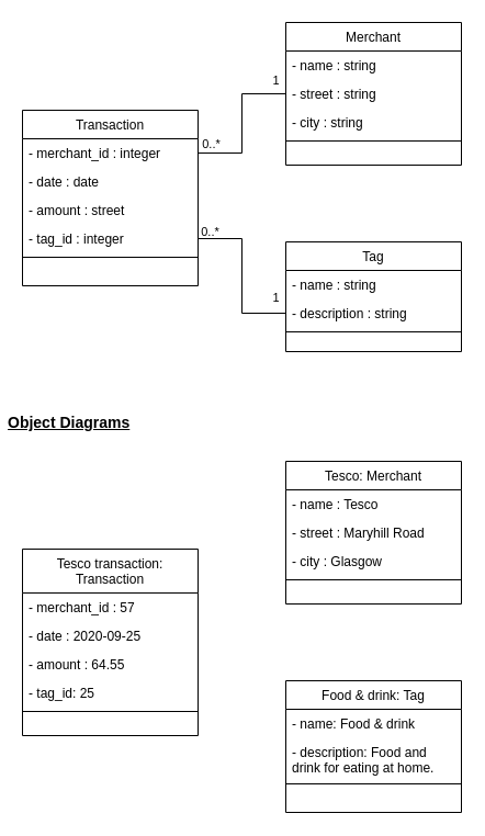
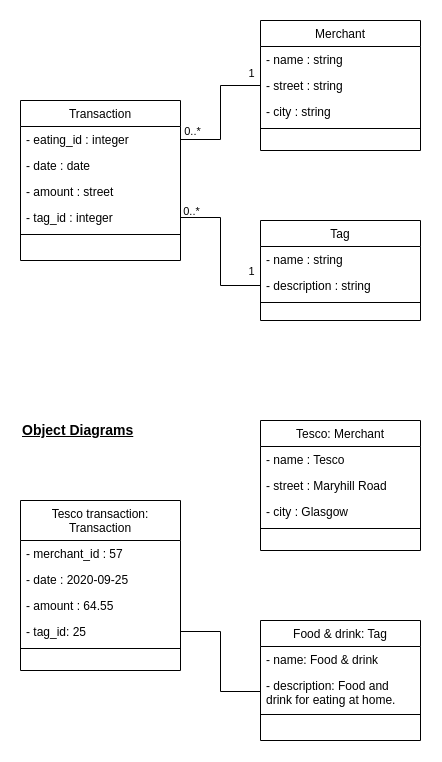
  <mxCell id="0" />
  <mxCell id="1" parent="0" />
  <mxCell id="2" value="" style="endArrow=none;endSize=10;endFill=0;shadow=0;strokeWidth=1;rounded=0;edgeStyle=elbowEdgeStyle;entryX=1;entryY=0.5;entryDx=0;entryDy=0;exitX=0;exitY=0.5;exitDx=0;exitDy=0;" parent="1" source="15" target="21" edge="1"><mxGeometry width="160" relative="1" as="geometry"><mxPoint x="30" y="353" as="sourcePoint" /><mxPoint x="130" y="251" as="targetPoint" /><Array as="points"><mxPoint x="220" y="250" /></Array></mxGeometry></mxCell>
  <mxCell id="3" value="1" style="edgeLabel;html=1;align=center;verticalAlign=middle;resizable=0;points=[];labelBackgroundColor=none;" vertex="1" connectable="0" parent="2"><mxGeometry x="0.797" relative="1" as="geometry"><mxPoint x="55" y="53" as="offset" /></mxGeometry></mxCell>
  <mxCell id="4" value="0..*" style="edgeLabel;html=1;align=center;verticalAlign=middle;resizable=0;points=[];labelBackgroundColor=none;" vertex="1" connectable="0" parent="2"><mxGeometry x="0.824" relative="1" as="geometry"><mxPoint x="-3" y="-7" as="offset" /></mxGeometry></mxCell>
  <mxCell id="5" value="" style="endArrow=none;endSize=10;endFill=0;shadow=0;strokeWidth=1;rounded=0;edgeStyle=elbowEdgeStyle;entryX=1;entryY=0.5;entryDx=0;entryDy=0;exitX=0;exitY=0.5;exitDx=0;exitDy=0;" parent="1" source="10" target="18" edge="1"><mxGeometry width="160" relative="1" as="geometry"><mxPoint x="30" y="213" as="sourcePoint" /><mxPoint x="200" y="130" as="targetPoint" /><Array as="points"><mxPoint x="220" y="110" /></Array></mxGeometry></mxCell>
  <mxCell id="6" value="1" style="edgeLabel;html=1;align=center;verticalAlign=middle;resizable=0;points=[];labelBackgroundColor=none;" vertex="1" connectable="0" parent="5"><mxGeometry x="-0.831" relative="1" as="geometry"><mxPoint x="1.33" y="-13" as="offset" /></mxGeometry></mxCell>
  <mxCell id="7" value="0..*" style="edgeLabel;html=1;align=center;verticalAlign=middle;resizable=0;points=[];labelBackgroundColor=none;" vertex="1" connectable="0" parent="5"><mxGeometry x="0.841" y="-1" relative="1" as="geometry"><mxPoint y="-8" as="offset" /></mxGeometry></mxCell>
  <mxCell id="8" value="Merchant" style="swimlane;fontStyle=0;align=center;verticalAlign=top;childLayout=stackLayout;horizontal=1;startSize=26;horizontalStack=0;resizeParent=1;resizeLast=0;collapsible=1;marginBottom=0;rounded=0;shadow=0;strokeWidth=1;" parent="1" vertex="1"><mxGeometry x="260" y="20" width="160" height="130" as="geometry"><mxRectangle x="440" y="40" width="170" height="26" as="alternateBounds" /></mxGeometry></mxCell>
  <mxCell id="9" value="- name : string" style="text;align=left;verticalAlign=top;spacingLeft=4;spacingRight=4;overflow=hidden;rotatable=0;points=[[0,0.5],[1,0.5]];portConstraint=eastwest;" parent="8" vertex="1"><mxGeometry y="26" width="160" height="26" as="geometry" /></mxCell>
  <mxCell id="10" value="- street : string" style="text;align=left;verticalAlign=top;spacingLeft=4;spacingRight=4;overflow=hidden;rotatable=0;points=[[0,0.5],[1,0.5]];portConstraint=eastwest;" parent="8" vertex="1"><mxGeometry y="52" width="160" height="26" as="geometry" /></mxCell>
  <mxCell id="11" value="- city : string" style="text;align=left;verticalAlign=top;spacingLeft=4;spacingRight=4;overflow=hidden;rotatable=0;points=[[0,0.5],[1,0.5]];portConstraint=eastwest;" parent="8" vertex="1"><mxGeometry y="78" width="160" height="26" as="geometry" /></mxCell>
  <mxCell id="12" value="" style="line;html=1;strokeWidth=1;align=left;verticalAlign=middle;spacingTop=-1;spacingLeft=3;spacingRight=3;rotatable=0;labelPosition=right;points=[];portConstraint=eastwest;" parent="8" vertex="1"><mxGeometry y="104" width="160" height="8" as="geometry" /></mxCell>
  <mxCell id="13" value="Tag" style="swimlane;fontStyle=0;align=center;verticalAlign=top;childLayout=stackLayout;horizontal=1;startSize=26;horizontalStack=0;resizeParent=1;resizeLast=0;collapsible=1;marginBottom=0;rounded=0;shadow=0;strokeWidth=1;" parent="1" vertex="1"><mxGeometry x="260" y="220" width="160" height="100" as="geometry"><mxRectangle x="440" y="240" width="170" height="26" as="alternateBounds" /></mxGeometry></mxCell>
  <mxCell id="14" value="- name : string" style="text;align=left;verticalAlign=top;spacingLeft=4;spacingRight=4;overflow=hidden;rotatable=0;points=[[0,0.5],[1,0.5]];portConstraint=eastwest;" parent="13" vertex="1"><mxGeometry y="26" width="160" height="26" as="geometry" /></mxCell>
  <mxCell id="15" value="- description : string" style="text;align=left;verticalAlign=top;spacingLeft=4;spacingRight=4;overflow=hidden;rotatable=0;points=[[0,0.5],[1,0.5]];portConstraint=eastwest;" parent="13" vertex="1"><mxGeometry y="52" width="160" height="26" as="geometry" /></mxCell>
  <mxCell id="16" value="" style="line;html=1;strokeWidth=1;align=left;verticalAlign=middle;spacingTop=-1;spacingLeft=3;spacingRight=3;rotatable=0;labelPosition=right;points=[];portConstraint=eastwest;" parent="13" vertex="1"><mxGeometry y="78" width="160" height="8" as="geometry" /></mxCell>
  <mxCell id="17" value="Transaction" style="swimlane;fontStyle=0;align=center;verticalAlign=top;childLayout=stackLayout;horizontal=1;startSize=26;horizontalStack=0;resizeParent=1;resizeLast=0;collapsible=1;marginBottom=0;rounded=0;shadow=0;strokeWidth=1;" parent="1" vertex="1"><mxGeometry x="20" y="100" width="160" height="160" as="geometry"><mxRectangle x="200" y="120" width="160" height="26" as="alternateBounds" /></mxGeometry></mxCell>
- <mxCell id="18" value="- merchant_id : integer" style="text;align=left;verticalAlign=top;spacingLeft=4;spacingRight=4;overflow=hidden;rotatable=0;points=[[0,0.5],[1,0.5]];portConstraint=eastwest;" parent="17" vertex="1"><mxGeometry y="26" width="160" height="26" as="geometry" /></mxCell>
+ <mxCell id="18" value="- eating_id : integer" style="text;align=left;verticalAlign=top;spacingLeft=4;spacingRight=4;overflow=hidden;rotatable=0;points=[[0,0.5],[1,0.5]];portConstraint=eastwest;" parent="17" vertex="1"><mxGeometry y="26" width="160" height="26" as="geometry" /></mxCell>
  <mxCell id="19" value="- date : date " style="text;align=left;verticalAlign=top;spacingLeft=4;spacingRight=4;overflow=hidden;rotatable=0;points=[[0,0.5],[1,0.5]];portConstraint=eastwest;rounded=0;shadow=0;html=0;" parent="17" vertex="1"><mxGeometry y="52" width="160" height="26" as="geometry" /></mxCell>
  <mxCell id="20" value="- amount : street" style="text;align=left;verticalAlign=top;spacingLeft=4;spacingRight=4;overflow=hidden;rotatable=0;points=[[0,0.5],[1,0.5]];portConstraint=eastwest;rounded=0;shadow=0;html=0;" parent="17" vertex="1"><mxGeometry y="78" width="160" height="26" as="geometry" /></mxCell>
  <mxCell id="21" value="- tag_id : integer" style="text;align=left;verticalAlign=top;spacingLeft=4;spacingRight=4;overflow=hidden;rotatable=0;points=[[0,0.5],[1,0.5]];portConstraint=eastwest;rounded=0;shadow=0;html=0;" parent="17" vertex="1"><mxGeometry y="104" width="160" height="26" as="geometry" /></mxCell>
  <mxCell id="22" value="" style="line;html=1;strokeWidth=1;align=left;verticalAlign=middle;spacingTop=-1;spacingLeft=3;spacingRight=3;rotatable=0;labelPosition=right;points=[];portConstraint=eastwest;" parent="17" vertex="1"><mxGeometry y="130" width="160" height="8" as="geometry" /></mxCell>
- <mxCell id="24" value="Object Diagrams" style="text;html=1;strokeColor=none;fillColor=none;align=left;verticalAlign=middle;whiteSpace=wrap;rounded=0;fontStyle=5;fontSize=14;" parent="1" vertex="1"><mxGeometry x="5" y="375" width="130" height="20" as="geometry" /></mxCell>
+ <mxCell id="23" value="" style="endArrow=none;endSize=10;endFill=0;shadow=0;strokeWidth=1;rounded=0;edgeStyle=elbowEdgeStyle;entryX=1;entryY=0.5;entryDx=0;entryDy=0;exitX=0;exitY=0.5;exitDx=0;exitDy=0;" parent="1" source="32" target="38" edge="1"><mxGeometry width="160" relative="1" as="geometry"><mxPoint x="30" y="753" as="sourcePoint" /><mxPoint x="130" y="651" as="targetPoint" /><Array as="points"><mxPoint x="220" y="650" /></Array></mxGeometry></mxCell>
+ <mxCell id="24" value="Object Diagrams" style="text;html=1;strokeColor=none;fillColor=none;align=left;verticalAlign=middle;whiteSpace=wrap;rounded=0;fontStyle=5;fontSize=14;" parent="1" vertex="1"><mxGeometry x="20" y="420" width="130" height="20" as="geometry" /></mxCell>
  <mxCell id="25" value="Tesco: Merchant" style="swimlane;fontStyle=0;align=center;verticalAlign=top;childLayout=stackLayout;horizontal=1;startSize=26;horizontalStack=0;resizeParent=1;resizeLast=0;collapsible=1;marginBottom=0;rounded=0;shadow=0;strokeWidth=1;" parent="1" vertex="1"><mxGeometry x="260" y="420" width="160" height="130" as="geometry"><mxRectangle x="340" y="380" width="170" height="26" as="alternateBounds" /></mxGeometry></mxCell>
  <mxCell id="26" value="- name : Tesco" style="text;align=left;verticalAlign=top;spacingLeft=4;spacingRight=4;overflow=hidden;rotatable=0;points=[[0,0.5],[1,0.5]];portConstraint=eastwest;" parent="25" vertex="1"><mxGeometry y="26" width="160" height="26" as="geometry" /></mxCell>
  <mxCell id="27" value="- street : Maryhill Road" style="text;align=left;verticalAlign=top;spacingLeft=4;spacingRight=4;overflow=hidden;rotatable=0;points=[[0,0.5],[1,0.5]];portConstraint=eastwest;" parent="25" vertex="1"><mxGeometry y="52" width="160" height="26" as="geometry" /></mxCell>
  <mxCell id="28" value="- city : Glasgow" style="text;align=left;verticalAlign=top;spacingLeft=4;spacingRight=4;overflow=hidden;rotatable=0;points=[[0,0.5],[1,0.5]];portConstraint=eastwest;" parent="25" vertex="1"><mxGeometry y="78" width="160" height="26" as="geometry" /></mxCell>
  <mxCell id="29" value="" style="line;html=1;strokeWidth=1;align=left;verticalAlign=middle;spacingTop=-1;spacingLeft=3;spacingRight=3;rotatable=0;labelPosition=right;points=[];portConstraint=eastwest;" parent="25" vertex="1"><mxGeometry y="104" width="160" height="8" as="geometry" /></mxCell>
  <mxCell id="30" value="Food &amp; drink: Tag" style="swimlane;fontStyle=0;align=center;verticalAlign=top;childLayout=stackLayout;horizontal=1;startSize=26;horizontalStack=0;resizeParent=1;resizeLast=0;collapsible=1;marginBottom=0;rounded=0;shadow=0;strokeWidth=1;" parent="1" vertex="1"><mxGeometry x="260" y="620" width="160" height="120" as="geometry"><mxRectangle x="340" y="380" width="170" height="26" as="alternateBounds" /></mxGeometry></mxCell>
  <mxCell id="31" value="- name: Food &amp; drink" style="text;align=left;verticalAlign=top;spacingLeft=4;spacingRight=4;overflow=hidden;rotatable=0;points=[[0,0.5],[1,0.5]];portConstraint=eastwest;" parent="30" vertex="1"><mxGeometry y="26" width="160" height="26" as="geometry" /></mxCell>
  <mxCell id="32" value="- description: Food and drink for eating at home." style="text;align=left;verticalAlign=top;spacingLeft=4;spacingRight=4;overflow=hidden;rotatable=0;points=[[0,0.5],[1,0.5]];portConstraint=eastwest;whiteSpace=wrap;" parent="30" vertex="1"><mxGeometry y="52" width="160" height="38" as="geometry" /></mxCell>
  <mxCell id="33" value="" style="line;html=1;strokeWidth=1;align=left;verticalAlign=middle;spacingTop=-1;spacingLeft=3;spacingRight=3;rotatable=0;labelPosition=right;points=[];portConstraint=eastwest;" parent="30" vertex="1"><mxGeometry y="90" width="160" height="8" as="geometry" /></mxCell>
  <mxCell id="34" value="Tesco transaction: Transaction" style="swimlane;fontStyle=0;align=center;verticalAlign=top;childLayout=stackLayout;horizontal=1;startSize=40;horizontalStack=0;resizeParent=1;resizeLast=0;collapsible=1;marginBottom=0;rounded=0;shadow=0;strokeWidth=1;whiteSpace=wrap;" parent="1" vertex="1"><mxGeometry x="20" y="500" width="160" height="170" as="geometry"><mxRectangle x="220" y="120" width="160" height="26" as="alternateBounds" /></mxGeometry></mxCell>
  <mxCell id="35" value="- merchant_id : 57" style="text;align=left;verticalAlign=top;spacingLeft=4;spacingRight=4;overflow=hidden;rotatable=0;points=[[0,0.5],[1,0.5]];portConstraint=eastwest;" parent="34" vertex="1"><mxGeometry y="40" width="160" height="26" as="geometry" /></mxCell>
  <mxCell id="36" value="- date : 2020-09-25 " style="text;align=left;verticalAlign=top;spacingLeft=4;spacingRight=4;overflow=hidden;rotatable=0;points=[[0,0.5],[1,0.5]];portConstraint=eastwest;rounded=0;shadow=0;html=0;" parent="34" vertex="1"><mxGeometry y="66" width="160" height="26" as="geometry" /></mxCell>
  <mxCell id="37" value="- amount : 64.55" style="text;align=left;verticalAlign=top;spacingLeft=4;spacingRight=4;overflow=hidden;rotatable=0;points=[[0,0.5],[1,0.5]];portConstraint=eastwest;rounded=0;shadow=0;html=0;" parent="34" vertex="1"><mxGeometry y="92" width="160" height="26" as="geometry" /></mxCell>
  <mxCell id="38" value="- tag_id: 25" style="text;align=left;verticalAlign=top;spacingLeft=4;spacingRight=4;overflow=hidden;rotatable=0;points=[[0,0.5],[1,0.5]];portConstraint=eastwest;rounded=0;shadow=0;html=0;" parent="34" vertex="1"><mxGeometry y="118" width="160" height="26" as="geometry" /></mxCell>
  <mxCell id="39" value="" style="line;html=1;strokeWidth=1;align=left;verticalAlign=middle;spacingTop=-1;spacingLeft=3;spacingRight=3;rotatable=0;labelPosition=right;points=[];portConstraint=eastwest;" parent="34" vertex="1"><mxGeometry y="144" width="160" height="8" as="geometry" /></mxCell>
